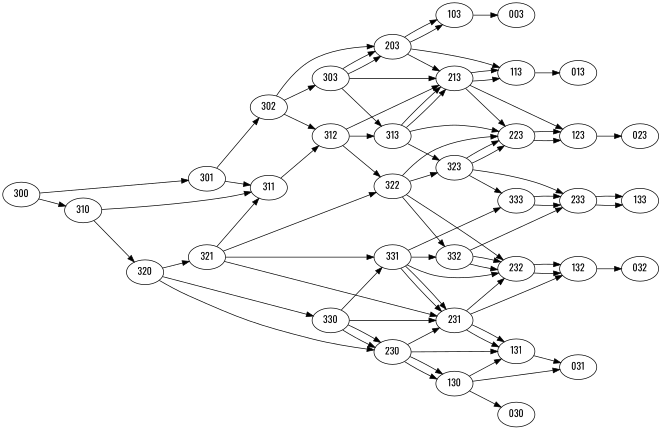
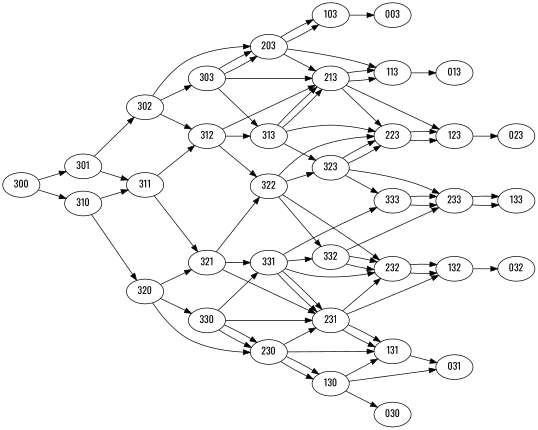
  digraph {
    fontname=Oswald
    rankdir=LR
    node [fontname=Oswald]
    edge [fontname=Oswald penwidth=1]
    n1 [label=003]
    n2 [label=013]
    n3 [label=023]
    n4 [label=030]
    n5 [label=031]
    n6 [label=032]
    n7 [label=103]
    n8 [label=113]
    n9 [label=123]
    n10 [label=130]
    n11 [label=131]
    n12 [label=132]
    n13 [label=133]
    n14 [label=203]
    n15 [label=213]
    n16 [label=223]
    n17 [label=230]
    n18 [label=231]
    n19 [label=232]
    n20 [label=233]
    n21 [label=300]
    n22 [label=301]
    n23 [label=310]
    n24 [label=302]
    n25 [label=311]
    n26 [label=320]
    n27 [label=303]
    n28 [label=312]
    n29 [label=321]
    n30 [label=313]
    n31 [label=322]
    n32 [label=323]
    n33 [label=330]
    n34 [label=331]
    n35 [label=332]
    n36 [label=333]
    n7 -> n1
    n8 -> n2
    n9 -> n3
    n10 -> n4
    n10 -> n5
    n10 -> n11
    n11 -> n5
    n12 -> n6
    n14 -> n7
    n14 -> n7
    n14 -> n8
    n14 -> n15
    n15 -> n8
    n15 -> n8
    n15 -> n9
    n15 -> n16
    n16 -> n9
    n16 -> n9
    n17 -> n10
    n17 -> n10
    n17 -> n11
    n17 -> n18
    n18 -> n11
    n18 -> n11
    n18 -> n12
    n18 -> n19
    n19 -> n12
    n19 -> n12
    n20 -> n13
    n20 -> n13
    n21 -> n22
    n21 -> n23
    n22 -> n24
    n22 -> n25
    n23 -> n25
    n23 -> n26
    n24 -> n14
    n24 -> n27
    n24 -> n28
    n25 -> n28
-   n29 -> n25
+   n25 -> n29
    n26 -> n17
    n26 -> n29
    n26 -> n33
    n27 -> n14
    n27 -> n14
    n27 -> n15
    n27 -> n30
    n28 -> n15
    n28 -> n30
    n28 -> n31
    n29 -> n18
    n29 -> n31
    n29 -> n34
    n30 -> n15
    n30 -> n15
    n30 -> n16
    n30 -> n32
    n31 -> n16
    n31 -> n19
    n31 -> n32
    n31 -> n35
    n32 -> n16
    n32 -> n16
    n32 -> n20
    n32 -> n36
    n33 -> n17
    n33 -> n17
    n33 -> n18
    n33 -> n34
    n34 -> n18
    n34 -> n18
    n34 -> n19
    n34 -> n35
    n34 -> n36
    n35 -> n19
    n35 -> n19
    n35 -> n20
    n36 -> n20
    n36 -> n20
  }
